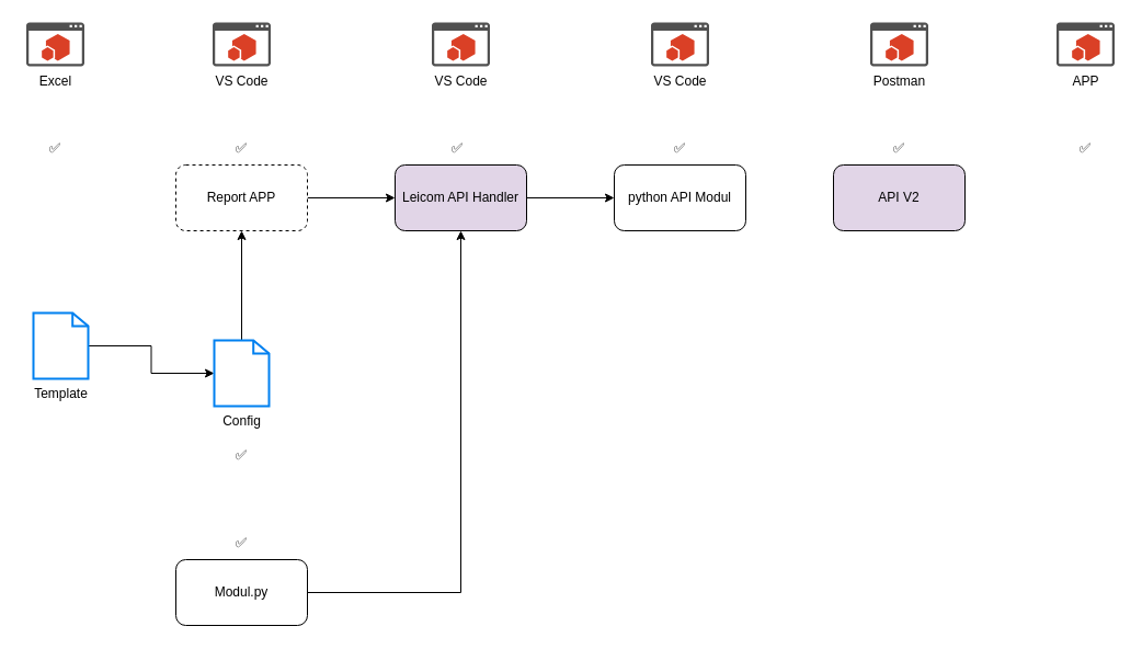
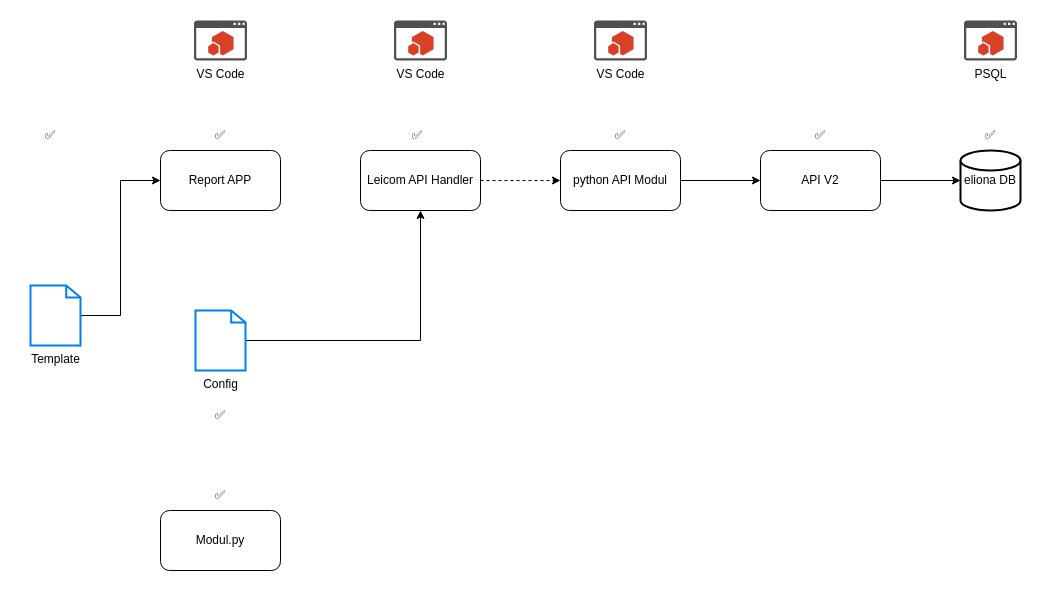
  <mxCell id="0" />
  <mxCell id="1" parent="0" />
- <mxCell id="2" style="edgeStyle=orthogonalEdgeStyle;rounded=0;orthogonalLoop=1;jettySize=auto;html=1;" parent="1" source="3" target="17" edge="1"><mxGeometry relative="1" as="geometry" /></mxCell>
+ <mxCell id="2" style="edgeStyle=orthogonalEdgeStyle;rounded=0;orthogonalLoop=1;jettySize=auto;html=1;entryX=0;entryY=0.5;entryDx=0;entryDy=0;" parent="1" source="3" target="5" edge="1"><mxGeometry relative="1" as="geometry" /></mxCell>
  <mxCell id="3" value="Template" style="html=1;verticalLabelPosition=bottom;align=center;labelBackgroundColor=#ffffff;verticalAlign=top;strokeWidth=2;strokeColor=#0080F0;shadow=0;dashed=0;shape=mxgraph.ios7.icons.document;" parent="1" vertex="1"><mxGeometry x="30" y="285" width="50" height="60" as="geometry" /></mxCell>
- <mxCell id="4" style="edgeStyle=orthogonalEdgeStyle;rounded=0;orthogonalLoop=1;jettySize=auto;html=1;" parent="1" source="5" target="19" edge="1"><mxGeometry relative="1" as="geometry" /></mxCell>
- <mxCell id="5" value="Report APP" style="rounded=1;whiteSpace=wrap;html=1;dashed=1;" parent="1" vertex="1"><mxGeometry x="160" y="150" width="120" height="60" as="geometry" /></mxCell>
- <mxCell id="7" value="API V2" style="rounded=1;whiteSpace=wrap;html=1;fillColor=#e1d5e7;" parent="1" vertex="1"><mxGeometry x="760" y="150" width="120" height="60" as="geometry" /></mxCell>
+ <mxCell id="5" value="Report APP" style="rounded=1;whiteSpace=wrap;html=1;" parent="1" vertex="1"><mxGeometry x="160" y="150" width="120" height="60" as="geometry" /></mxCell>
+ <mxCell id="6" style="edgeStyle=orthogonalEdgeStyle;rounded=0;orthogonalLoop=1;jettySize=auto;html=1;" parent="1" source="7" target="8" edge="1"><mxGeometry relative="1" as="geometry" /></mxCell>
+ <mxCell id="7" value="API V2" style="rounded=1;whiteSpace=wrap;html=1;" parent="1" vertex="1"><mxGeometry x="760" y="150" width="120" height="60" as="geometry" /></mxCell>
+ <mxCell id="8" value="eliona DB" style="strokeWidth=2;html=1;shape=mxgraph.flowchart.database;whiteSpace=wrap;" parent="1" vertex="1"><mxGeometry x="960" y="150" width="60" height="60" as="geometry" /></mxCell>
  <mxCell id="9" value="✅" style="text;html=1;strokeColor=none;fillColor=none;align=center;verticalAlign=middle;whiteSpace=wrap;rounded=0;" parent="1" vertex="1"><mxGeometry x="20" y="120" width="60" height="30" as="geometry" /></mxCell>
  <mxCell id="10" value="✅" style="text;html=1;strokeColor=none;fillColor=none;align=center;verticalAlign=middle;whiteSpace=wrap;rounded=0;" parent="1" vertex="1"><mxGeometry x="790" y="120" width="60" height="30" as="geometry" /></mxCell>
  <mxCell id="11" value="✅" style="text;html=1;strokeColor=none;fillColor=none;align=center;verticalAlign=middle;whiteSpace=wrap;rounded=0;" parent="1" vertex="1"><mxGeometry x="960" y="120" width="60" height="30" as="geometry" /></mxCell>
- <mxCell id="12" value="Excel&lt;br&gt;" style="sketch=0;pointerEvents=1;shadow=0;dashed=0;html=1;strokeColor=none;fillColor=#505050;labelPosition=center;verticalLabelPosition=bottom;verticalAlign=top;outlineConnect=0;align=center;shape=mxgraph.office.concepts.app_for_office;" parent="1" vertex="1"><mxGeometry x="23.5" y="20" width="53" height="40" as="geometry" /></mxCell>
  <mxCell id="13" value="VS Code" style="sketch=0;pointerEvents=1;shadow=0;dashed=0;html=1;strokeColor=none;fillColor=#505050;labelPosition=center;verticalLabelPosition=bottom;verticalAlign=top;outlineConnect=0;align=center;shape=mxgraph.office.concepts.app_for_office;" parent="1" vertex="1"><mxGeometry x="193.5" y="20" width="53" height="40" as="geometry" /></mxCell>
- <mxCell id="14" value="Postman" style="sketch=0;pointerEvents=1;shadow=0;dashed=0;html=1;strokeColor=none;fillColor=#505050;labelPosition=center;verticalLabelPosition=bottom;verticalAlign=top;outlineConnect=0;align=center;shape=mxgraph.office.concepts.app_for_office;" parent="1" vertex="1"><mxGeometry x="793.5" y="20" width="53" height="40" as="geometry" /></mxCell>
- <mxCell id="15" value="APP" style="sketch=0;pointerEvents=1;shadow=0;dashed=0;html=1;strokeColor=none;fillColor=#505050;labelPosition=center;verticalLabelPosition=bottom;verticalAlign=top;outlineConnect=0;align=center;shape=mxgraph.office.concepts.app_for_office;" parent="1" vertex="1"><mxGeometry x="963.5" y="20" width="53" height="40" as="geometry" /></mxCell>
- <mxCell id="16" style="edgeStyle=orthogonalEdgeStyle;rounded=0;orthogonalLoop=1;jettySize=auto;html=1;entryX=0.5;entryY=1;entryDx=0;entryDy=0;" parent="1" source="17" target="5" edge="1"><mxGeometry relative="1" as="geometry" /></mxCell>
+ <mxCell id="15" value="PSQL" style="sketch=0;pointerEvents=1;shadow=0;dashed=0;html=1;strokeColor=none;fillColor=#505050;labelPosition=center;verticalLabelPosition=bottom;verticalAlign=top;outlineConnect=0;align=center;shape=mxgraph.office.concepts.app_for_office;" parent="1" vertex="1"><mxGeometry x="963.5" y="20" width="53" height="40" as="geometry" /></mxCell>
+ <mxCell id="16" style="edgeStyle=orthogonalEdgeStyle;rounded=0;orthogonalLoop=1;jettySize=auto;html=1;" parent="1" source="17" target="19" edge="1"><mxGeometry relative="1" as="geometry" /></mxCell>
  <mxCell id="17" value="Config" style="html=1;verticalLabelPosition=bottom;align=center;labelBackgroundColor=#ffffff;verticalAlign=top;strokeWidth=2;strokeColor=#0080F0;shadow=0;dashed=0;shape=mxgraph.ios7.icons.document;" parent="1" vertex="1"><mxGeometry x="195" y="310" width="50" height="60" as="geometry" /></mxCell>
- <mxCell id="18" style="edgeStyle=orthogonalEdgeStyle;rounded=0;orthogonalLoop=1;jettySize=auto;html=1;" parent="1" source="19" target="22" edge="1"><mxGeometry relative="1" as="geometry"><mxPoint x="720" y="180" as="targetPoint" /></mxGeometry></mxCell>
- <mxCell id="19" value="Leicom API Handler" style="rounded=1;whiteSpace=wrap;html=1;fillColor=#e1d5e7;" parent="1" vertex="1"><mxGeometry x="360" y="150" width="120" height="60" as="geometry" /></mxCell>
+ <mxCell id="18" style="edgeStyle=orthogonalEdgeStyle;rounded=0;orthogonalLoop=1;jettySize=auto;html=1;dashed=1;" parent="1" source="19" target="22" edge="1"><mxGeometry relative="1" as="geometry"><mxPoint x="720" y="180" as="targetPoint" /></mxGeometry></mxCell>
+ <mxCell id="19" value="Leicom API Handler" style="rounded=1;whiteSpace=wrap;html=1;" parent="1" vertex="1"><mxGeometry x="360" y="150" width="120" height="60" as="geometry" /></mxCell>
  <mxCell id="20" value="VS Code" style="sketch=0;pointerEvents=1;shadow=0;dashed=0;html=1;strokeColor=none;fillColor=#505050;labelPosition=center;verticalLabelPosition=bottom;verticalAlign=top;outlineConnect=0;align=center;shape=mxgraph.office.concepts.app_for_office;" parent="1" vertex="1"><mxGeometry x="393.5" y="20" width="53" height="40" as="geometry" /></mxCell>
+ <mxCell id="21" style="edgeStyle=orthogonalEdgeStyle;rounded=0;orthogonalLoop=1;jettySize=auto;html=1;" parent="1" source="22" target="7" edge="1"><mxGeometry relative="1" as="geometry" /></mxCell>
  <mxCell id="22" value="python API Modul" style="rounded=1;whiteSpace=wrap;html=1;" parent="1" vertex="1"><mxGeometry x="560" y="150" width="120" height="60" as="geometry" /></mxCell>
  <mxCell id="23" value="VS Code" style="sketch=0;pointerEvents=1;shadow=0;dashed=0;html=1;strokeColor=none;fillColor=#505050;labelPosition=center;verticalLabelPosition=bottom;verticalAlign=top;outlineConnect=0;align=center;shape=mxgraph.office.concepts.app_for_office;" parent="1" vertex="1"><mxGeometry x="593.5" y="20" width="53" height="40" as="geometry" /></mxCell>
  <mxCell id="24" value="✅" style="text;html=1;strokeColor=none;fillColor=none;align=center;verticalAlign=middle;whiteSpace=wrap;rounded=0;" parent="1" vertex="1"><mxGeometry x="190" y="400" width="60" height="30" as="geometry" /></mxCell>
  <mxCell id="25" value="✅" style="text;html=1;strokeColor=none;fillColor=none;align=center;verticalAlign=middle;whiteSpace=wrap;rounded=0;" parent="1" vertex="1"><mxGeometry x="190" y="120" width="60" height="30" as="geometry" /></mxCell>
- <mxCell id="26" style="edgeStyle=orthogonalEdgeStyle;rounded=0;orthogonalLoop=1;jettySize=auto;html=1;entryX=0.5;entryY=1;entryDx=0;entryDy=0;" parent="1" source="27" target="19" edge="1"><mxGeometry relative="1" as="geometry" /></mxCell>
  <mxCell id="27" value="Modul.py" style="rounded=1;whiteSpace=wrap;html=1;" parent="1" vertex="1"><mxGeometry x="160" y="510" width="120" height="60" as="geometry" /></mxCell>
  <mxCell id="28" value="✅" style="text;html=1;strokeColor=none;fillColor=none;align=center;verticalAlign=middle;whiteSpace=wrap;rounded=0;" parent="1" vertex="1"><mxGeometry x="190" y="480" width="60" height="30" as="geometry" /></mxCell>
  <mxCell id="29" value="✅" style="text;html=1;strokeColor=none;fillColor=none;align=center;verticalAlign=middle;whiteSpace=wrap;rounded=0;" parent="1" vertex="1"><mxGeometry x="386.5" y="120" width="60" height="30" as="geometry" /></mxCell>
  <mxCell id="30" value="✅" style="text;html=1;strokeColor=none;fillColor=none;align=center;verticalAlign=middle;whiteSpace=wrap;rounded=0;" parent="1" vertex="1"><mxGeometry x="590" y="120" width="60" height="30" as="geometry" /></mxCell>
